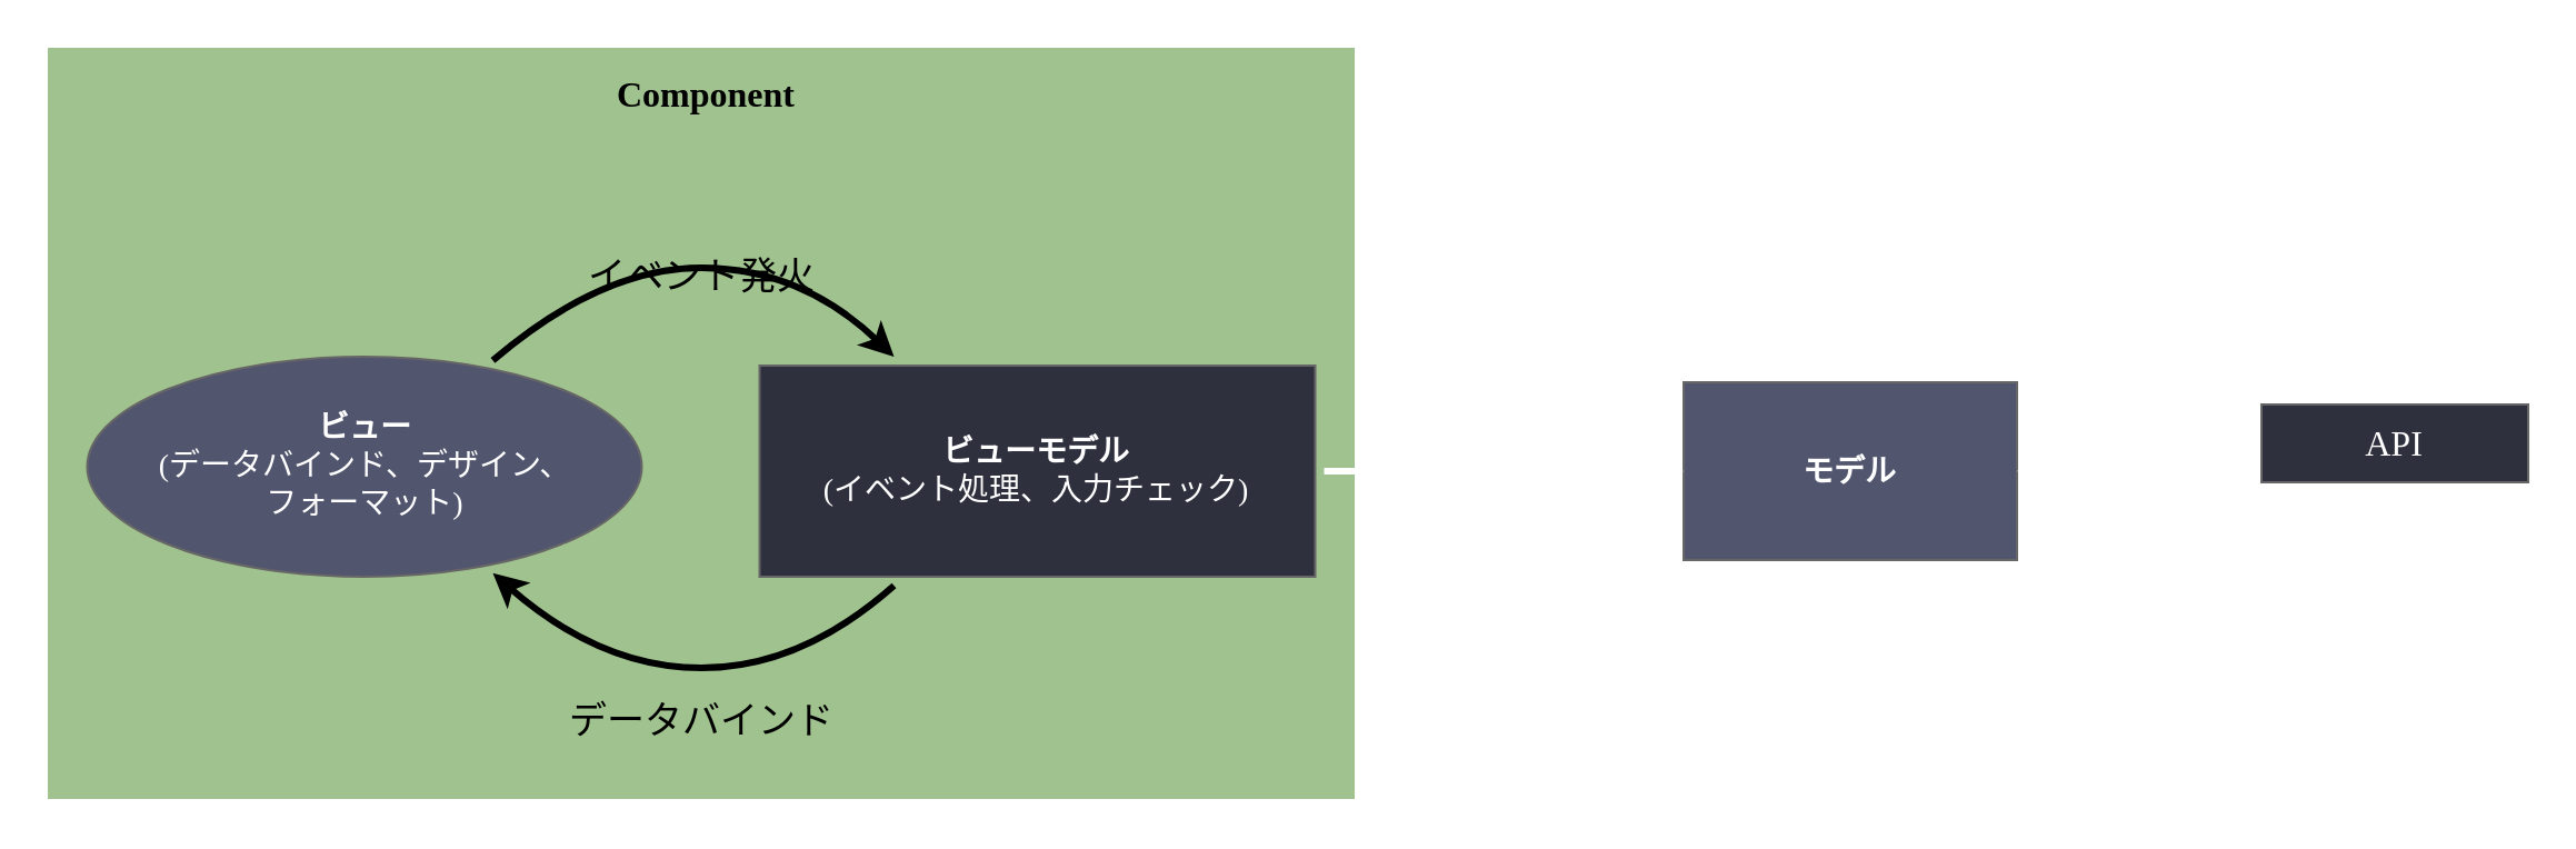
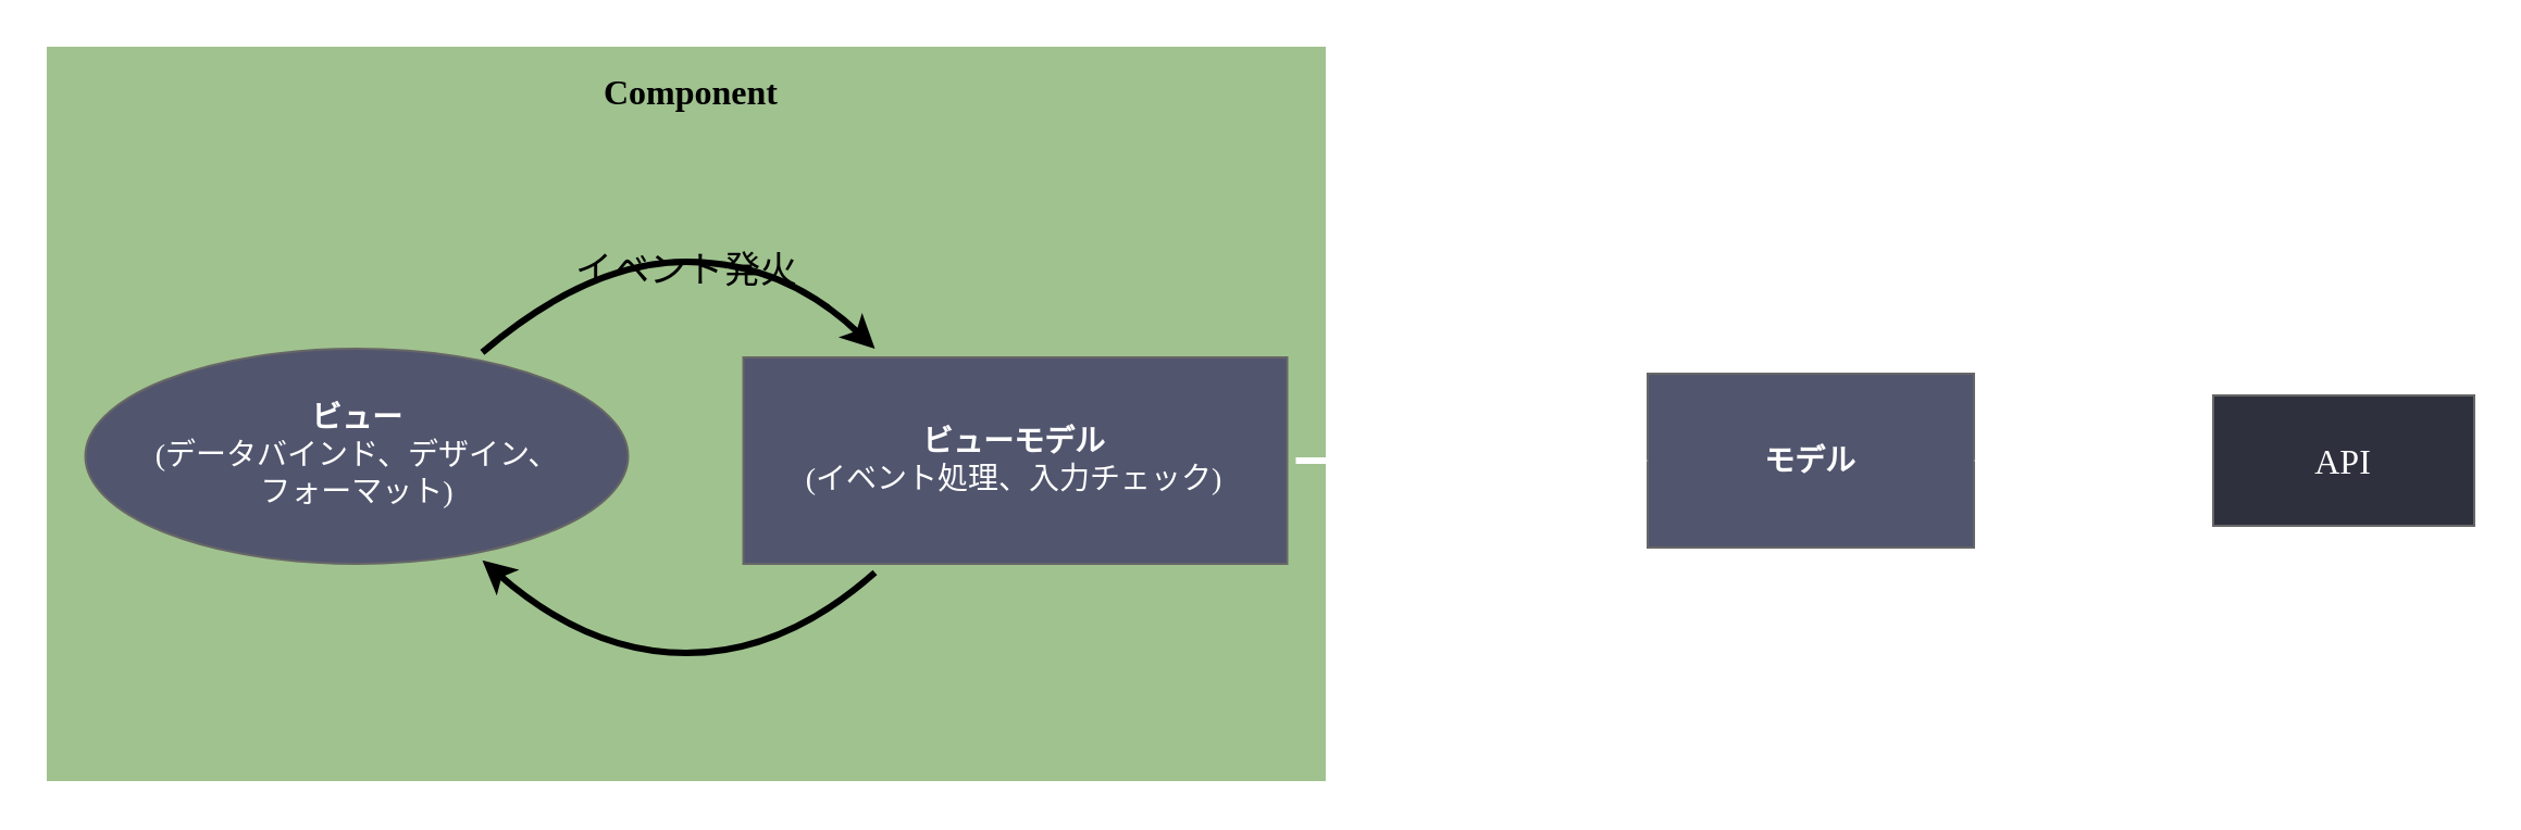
  <mxCell id="0" />
  <mxCell id="1" parent="0" />
  <mxCell id="2" value="Component" style="rounded=0;whiteSpace=wrap;html=1;align=center;spacingLeft=5;fillColor=#A0C28F;fontColor=#000000;strokeColor=#FFFFFF;verticalAlign=top;fontSize=16;fontFamily=Noto Sans JP;fontSource=https%3A%2F%2Ffonts.googleapis.com%2Fcss%3Ffamily%3DNoto%2BSans%2BJP;fontStyle=1;spacingTop=6;strokeWidth=2;" parent="1" vertex="1"><mxGeometry x="20" y="20" width="590" height="340" as="geometry" /></mxCell>
  <mxCell id="3" value="&lt;b&gt;ビュー&lt;/b&gt;&lt;br style=&quot;font-size: 14px&quot;&gt;(データバインド、デザイン、&lt;br&gt;フォーマット)" style="ellipse;whiteSpace=wrap;html=1;fontSize=14;fontFamily=Noto Sans JP;fontSource=https%3A%2F%2Ffonts.googleapis.com%2Fcss%3Ffamily%3DNoto%2BSans%2BJP;perimeterSpacing=4;fillColor=#51556E;strokeColor=#666666;fontColor=#FFFFFF;" parent="1" vertex="1"><mxGeometry x="38.75" y="160" width="249.5" height="99" as="geometry" /></mxCell>
- <mxCell id="4" value="&lt;b&gt;ビューモデル&lt;/b&gt;&lt;br style=&quot;font-size: 14px&quot;&gt;(イベント処理、入力チェック)" style="rounded=0;whiteSpace=wrap;html=1;fontSize=14;fontFamily=Noto Sans JP;fontSource=https%3A%2F%2Ffonts.googleapis.com%2Fcss%3Ffamily%3DNoto%2BSans%2BJP;perimeterSpacing=4;fillColor=#2e303e;fontColor=#FFFFFF;strokeColor=#666666;" parent="1" vertex="1"><mxGeometry x="341.25" y="164" width="250" height="95" as="geometry" /></mxCell>
+ <mxCell id="4" value="&lt;b&gt;ビューモデル&lt;/b&gt;&lt;br style=&quot;font-size: 14px&quot;&gt;(イベント処理、入力チェック)" style="rounded=0;whiteSpace=wrap;html=1;fontSize=14;fontFamily=Noto Sans JP;fontSource=https%3A%2F%2Ffonts.googleapis.com%2Fcss%3Ffamily%3DNoto%2BSans%2BJP;perimeterSpacing=4;fillColor=#51556E;fontColor=#FFFFFF;strokeColor=#666666;" parent="1" vertex="1"><mxGeometry x="341.25" y="164" width="250" height="95" as="geometry" /></mxCell>
  <mxCell id="5" value="" style="curved=1;endArrow=classic;html=1;rounded=1;sketch=0;exitX=0.75;exitY=0;exitDx=0;exitDy=0;entryX=0.25;entryY=0;entryDx=0;entryDy=0;strokeWidth=3;strokeColor=#000000;labelBackgroundColor=none;fontColor=#51556E;" parent="1" source="3" target="4" edge="1"><mxGeometry width="50" height="50" relative="1" as="geometry"><mxPoint x="440" y="230" as="sourcePoint" /><mxPoint x="490" y="180" as="targetPoint" /><Array as="points"><mxPoint x="270" y="120" /><mxPoint x="360" y="120" /></Array></mxGeometry></mxCell>
  <mxCell id="6" value="" style="curved=1;endArrow=classic;html=1;rounded=1;sketch=0;exitX=0.25;exitY=1;exitDx=0;exitDy=0;entryX=0.75;entryY=1;entryDx=0;entryDy=0;strokeWidth=3;strokeColor=#000000;" parent="1" source="4" target="3" edge="1"><mxGeometry width="50" height="50" relative="1" as="geometry"><mxPoint x="237.875" y="166" as="sourcePoint" /><mxPoint x="411.75" y="170" as="targetPoint" /><Array as="points"><mxPoint x="360" y="300" /><mxPoint x="270" y="300" /></Array></mxGeometry></mxCell>
  <mxCell id="7" value="イベント発火" style="text;html=1;strokeColor=none;fillColor=none;align=center;verticalAlign=middle;whiteSpace=wrap;rounded=0;fontSize=17;fontColor=#000000;" parent="1" vertex="1"><mxGeometry x="257.5" y="110" width="115" height="30" as="geometry" /></mxCell>
- <mxCell id="8" value="データバインド" style="text;html=1;strokeColor=none;fillColor=none;align=center;verticalAlign=middle;whiteSpace=wrap;rounded=0;fontSize=17;fontColor=#000000;" parent="1" vertex="1"><mxGeometry x="248.75" y="310" width="132.5" height="30" as="geometry" /></mxCell>
  <mxCell id="9" value="モデル" style="rounded=0;whiteSpace=wrap;html=1;fillColor=#51556e;fontColor=#FFFFFF;strokeColor=#666666;fontStyle=1;verticalAlign=middle;fontSize=14;" vertex="1" parent="1"><mxGeometry x="757" y="171.5" width="150" height="80" as="geometry" /></mxCell>
  <mxCell id="10" value="" style="endArrow=classic;html=1;fontSize=14;fontFamily=Noto Sans JP;fontSource=https%3A%2F%2Ffonts.googleapis.com%2Fcss%3Ffamily%3DNoto%2BSans%2BJP;exitX=0;exitY=0.5;exitDx=0;exitDy=0;startArrow=classic;startFill=1;dashed=1;strokeWidth=6;dashPattern=1 1;strokeColor=#FFFFFF;" edge="1" parent="1" source="11"><mxGeometry width="50" height="50" relative="1" as="geometry"><mxPoint x="986" y="109.5" as="sourcePoint" /><mxPoint x="907" y="211.5" as="targetPoint" /></mxGeometry></mxCell>
- <mxCell id="11" value="API" style="rounded=0;whiteSpace=wrap;html=1;fontSize=16;fillColor=#2e303e;strokeColor=#666666;fontFamily=Noto Sans JP;fontSource=https%3A%2F%2Ffonts.googleapis.com%2Fcss%3Ffamily%3DNoto%2BSans%2BJP;fontColor=#FFFFFF;" vertex="1" parent="1"><mxGeometry x="1017" y="181.5" width="120" height="35" as="geometry" /></mxCell>
+ <mxCell id="11" value="API" style="rounded=0;whiteSpace=wrap;html=1;fontSize=16;fillColor=#2e303e;strokeColor=#666666;fontFamily=Noto Sans JP;fontSource=https%3A%2F%2Ffonts.googleapis.com%2Fcss%3Ffamily%3DNoto%2BSans%2BJP;fontColor=#FFFFFF;" vertex="1" parent="1"><mxGeometry x="1017" y="181.5" width="120" height="60" as="geometry" /></mxCell>
  <mxCell id="12" value="" style="endArrow=classic;html=1;fontSize=14;fontFamily=Noto Sans JP;fontSource=https%3A%2F%2Ffonts.googleapis.com%2Fcss%3Ffamily%3DNoto%2BSans%2BJP;exitX=1;exitY=0.5;exitDx=0;exitDy=0;strokeWidth=3;entryX=0;entryY=0.5;entryDx=0;entryDy=0;strokeColor=#FFFFFF;" edge="1" parent="1" target="9"><mxGeometry width="50" height="50" relative="1" as="geometry"><mxPoint x="595.25" y="211.5" as="sourcePoint" /><mxPoint x="700" y="210" as="targetPoint" /></mxGeometry></mxCell>
